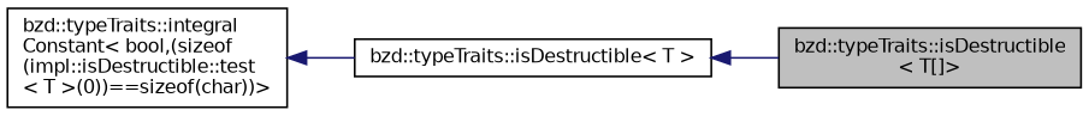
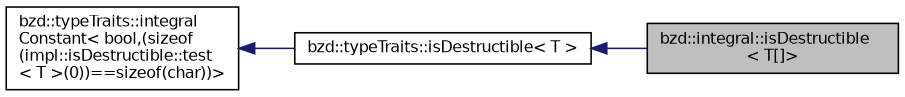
  digraph {
    rankdir=LR
    node [color=black fillcolor=white fontname=Helvetica fontsize=10 shape=record style=filled]
    edge [color=midnightblue dir=back fontname=Helvetica fontsize=10 labelfontname=Helvetica labelfontsize=10 style=solid]
-   n1 [fillcolor=grey75 fontcolor=black height=0.2 label="bzd::typeTraits::isDestructible\l\< T[]\>" width=0.4]
+   n1 [fillcolor=grey75 fontcolor=black height=0.2 label="bzd::integral::isDestructible\l\< T[]\>" width=0.4]
    n2 [height=0.2 label="bzd::typeTraits::isDestructible\< T \>" width=0.4]
    n3 [height=0.2 label="bzd::typeTraits::integral\lConstant\< bool,(sizeof\l(impl::isDestructible::test\l\< T \>(0))==sizeof(char))\>" width=0.4]
    n2 -> n1
    n3 -> n2
  }
